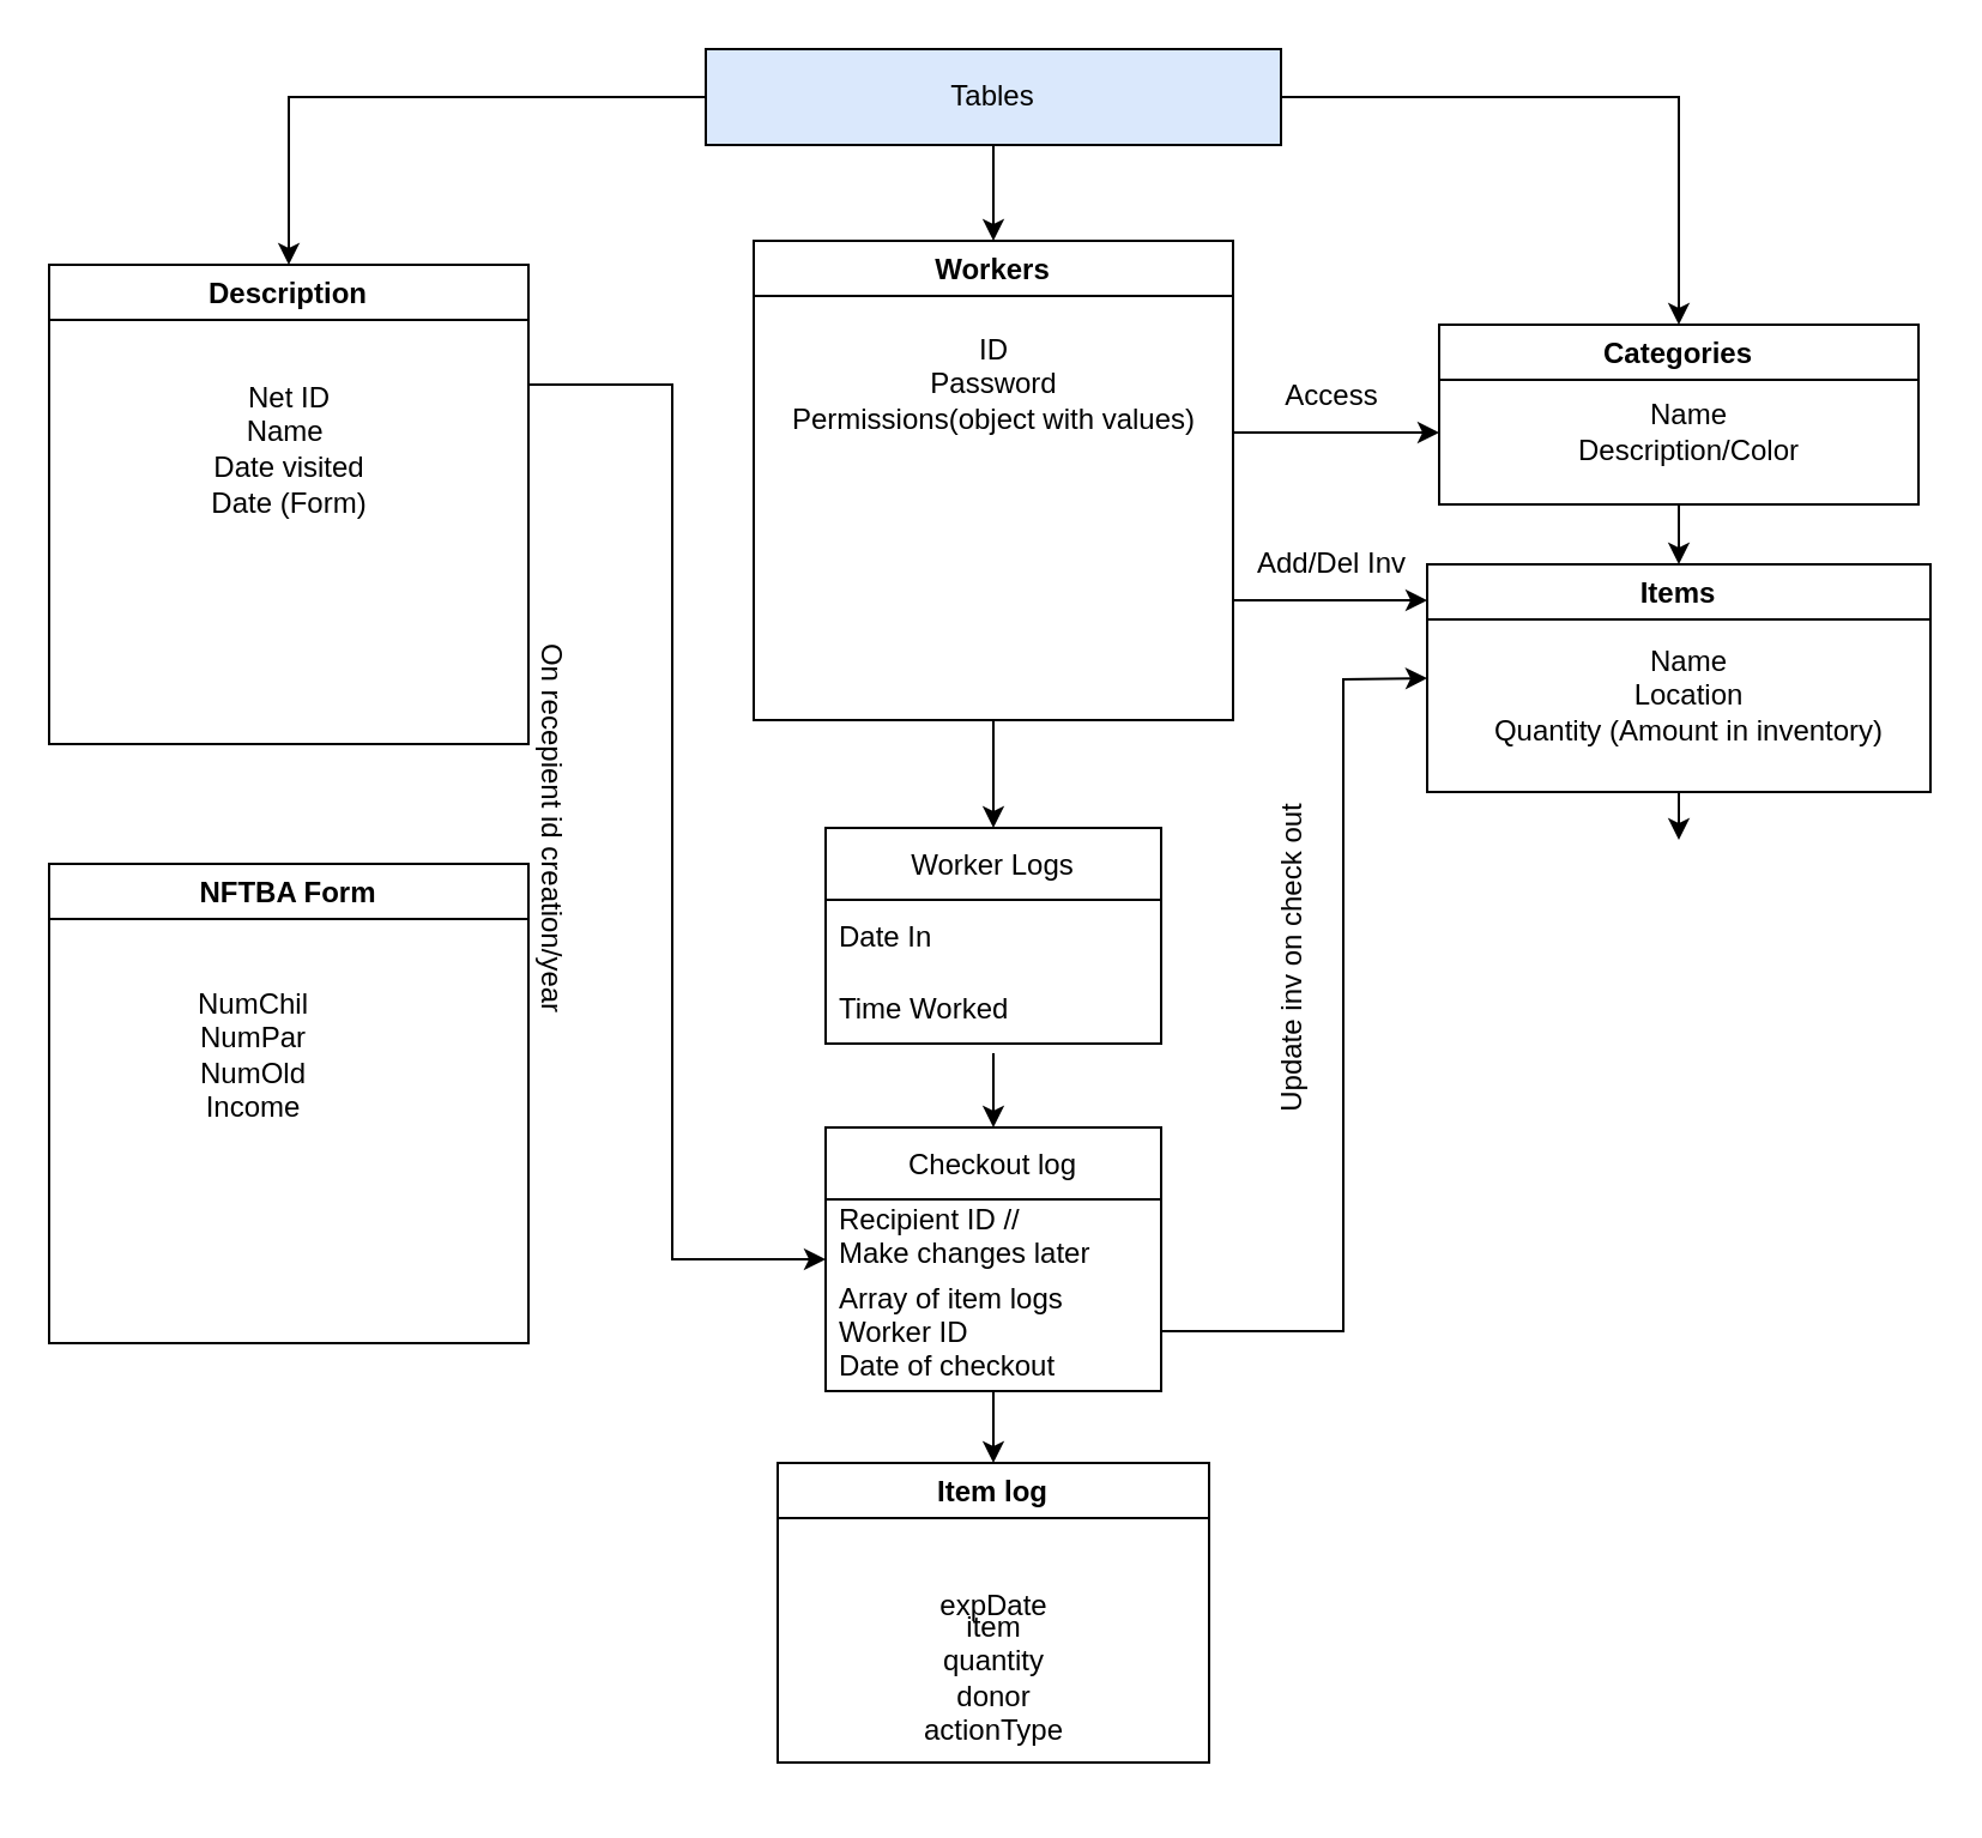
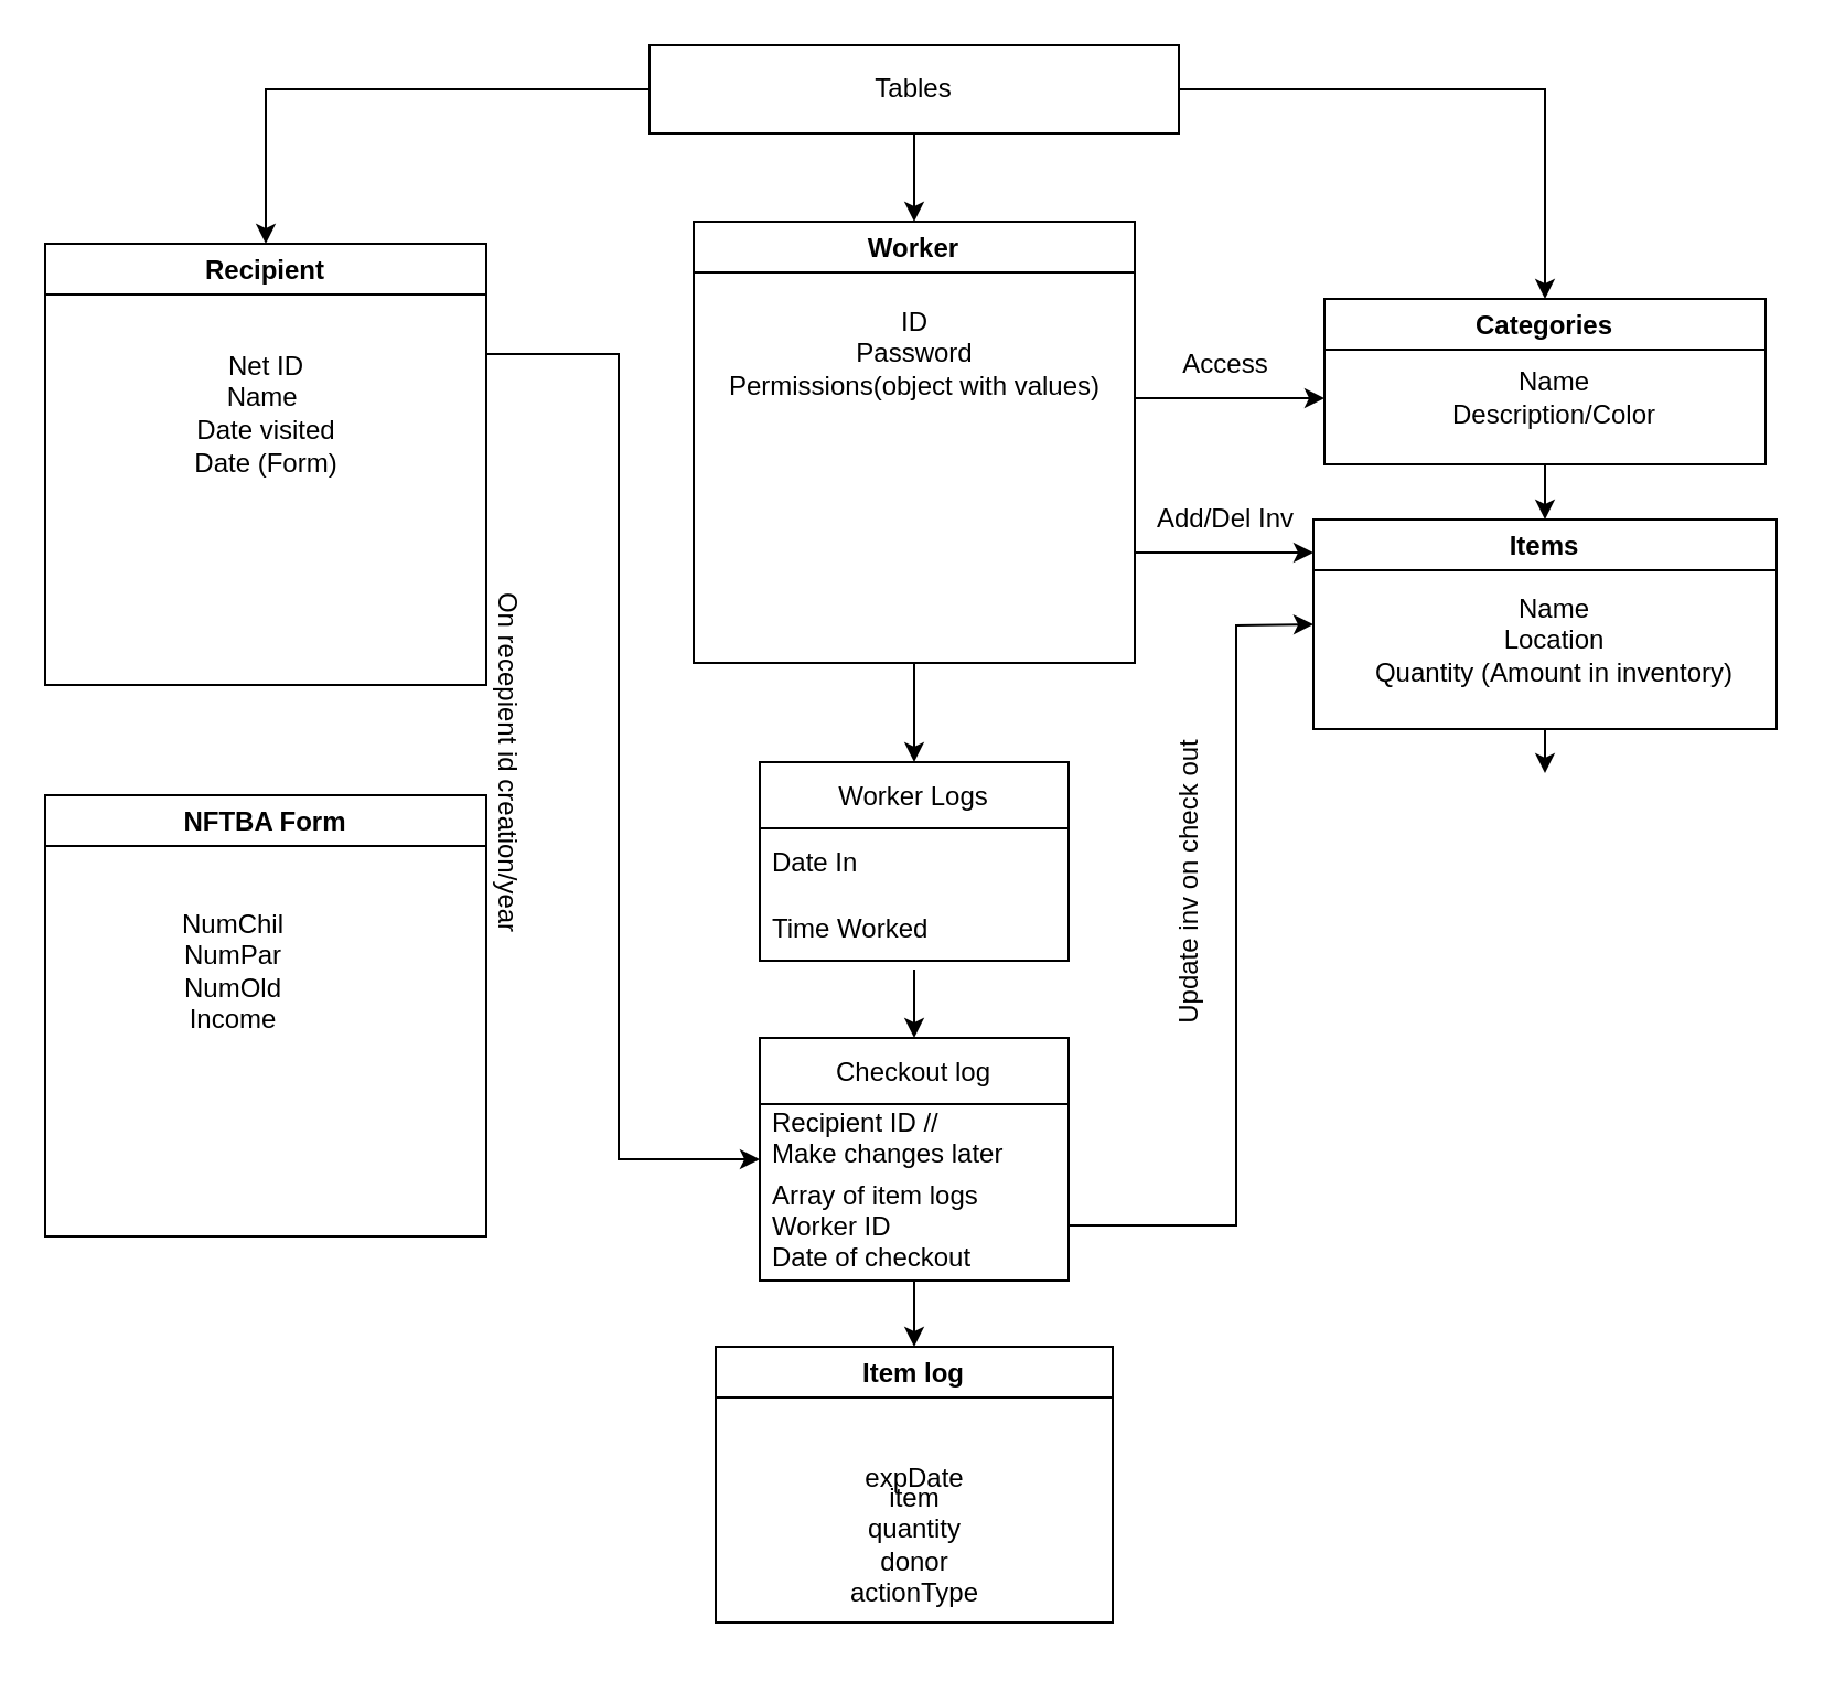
  <mxCell id="0" />
  <mxCell id="1" parent="0" />
- <mxCell id="2" value="Description" style="swimlane;startSize=23;" parent="1" vertex="1"><mxGeometry x="20" y="110" width="200" height="200" as="geometry" /></mxCell>
+ <mxCell id="2" value="Recipient" style="swimlane;startSize=23;" parent="1" vertex="1"><mxGeometry x="20" y="110" width="200" height="200" as="geometry" /></mxCell>
  <mxCell id="3" value="Net ID&lt;br&gt;Name&amp;nbsp;&lt;br&gt;Date visited" style="text;html=1;align=center;verticalAlign=middle;resizable=0;points=[];autosize=1;strokeColor=none;fillColor=none;" parent="2" vertex="1"><mxGeometry x="55" y="40" width="90" height="60" as="geometry" /></mxCell>
  <mxCell id="4" value="Date (Form)" style="text;html=1;align=center;verticalAlign=middle;resizable=0;points=[];autosize=1;strokeColor=none;fillColor=none;" parent="2" vertex="1"><mxGeometry x="55" y="85" width="90" height="30" as="geometry" /></mxCell>
  <mxCell id="5" value="Categories" style="swimlane;" parent="1" vertex="1"><mxGeometry x="600" y="135" width="200" height="75" as="geometry" /></mxCell>
  <mxCell id="6" value="Name&lt;br&gt;Description/Color" style="text;html=1;align=center;verticalAlign=middle;resizable=0;points=[];autosize=1;strokeColor=none;fillColor=none;" parent="5" vertex="1"><mxGeometry x="44" y="25" width="120" height="40" as="geometry" /></mxCell>
  <mxCell id="7" style="edgeStyle=orthogonalEdgeStyle;rounded=0;orthogonalLoop=1;jettySize=auto;html=1;entryX=0.5;entryY=0;entryDx=0;entryDy=0;" parent="1" source="10" target="2" edge="1"><mxGeometry relative="1" as="geometry"><Array as="points"><mxPoint x="120" y="40" /></Array></mxGeometry></mxCell>
  <mxCell id="8" style="edgeStyle=orthogonalEdgeStyle;rounded=0;orthogonalLoop=1;jettySize=auto;html=1;entryX=0.5;entryY=0;entryDx=0;entryDy=0;" parent="1" source="10" target="5" edge="1"><mxGeometry relative="1" as="geometry"><Array as="points"><mxPoint x="700" y="40" /></Array></mxGeometry></mxCell>
  <mxCell id="9" style="edgeStyle=orthogonalEdgeStyle;rounded=0;orthogonalLoop=1;jettySize=auto;html=1;" parent="1" source="10" target="15" edge="1"><mxGeometry relative="1" as="geometry" /></mxCell>
- <mxCell id="10" value="Tables" style="rounded=0;whiteSpace=wrap;html=1;fillColor=#dae8fc;" parent="1" vertex="1"><mxGeometry x="294" y="20" width="240" height="40" as="geometry" /></mxCell>
+ <mxCell id="10" value="Tables" style="rounded=0;whiteSpace=wrap;html=1;" parent="1" vertex="1"><mxGeometry x="294" y="20" width="240" height="40" as="geometry" /></mxCell>
  <mxCell id="11" value="NFTBA Form" style="swimlane;" parent="1" vertex="1"><mxGeometry x="20" y="360" width="200" height="200" as="geometry" /></mxCell>
  <mxCell id="12" value="NumChil&lt;br&gt;NumPar&lt;br&gt;NumOld&lt;br&gt;Income" style="text;html=1;align=center;verticalAlign=middle;resizable=0;points=[];autosize=1;strokeColor=none;fillColor=none;" parent="1" vertex="1"><mxGeometry x="70" y="405" width="70" height="70" as="geometry" /></mxCell>
  <mxCell id="13" value="On recepient id creation/year" style="text;html=1;align=center;verticalAlign=middle;resizable=0;points=[];autosize=1;strokeColor=none;fillColor=none;rotation=90;" parent="1" vertex="1"><mxGeometry x="140" y="330" width="180" height="30" as="geometry" /></mxCell>
  <mxCell id="14" style="edgeStyle=orthogonalEdgeStyle;rounded=0;orthogonalLoop=1;jettySize=auto;html=1;" parent="1" source="15" edge="1"><mxGeometry relative="1" as="geometry"><mxPoint x="600" y="180" as="targetPoint" /><Array as="points"><mxPoint x="600" y="180" /></Array></mxGeometry></mxCell>
- <mxCell id="15" value="Workers" style="swimlane;" parent="1" vertex="1"><mxGeometry x="314" y="100" width="200" height="200" as="geometry" /></mxCell>
+ <mxCell id="15" value="Worker" style="swimlane;" parent="1" vertex="1"><mxGeometry x="314" y="100" width="200" height="200" as="geometry" /></mxCell>
  <mxCell id="16" value="ID&lt;br&gt;Password&lt;br&gt;Permissions(object with values)" style="text;html=1;align=center;verticalAlign=middle;resizable=0;points=[];autosize=1;strokeColor=none;fillColor=none;" parent="15" vertex="1"><mxGeometry x="5" y="30" width="190" height="60" as="geometry" /></mxCell>
  <mxCell id="17" value="Items" style="swimlane;" parent="1" vertex="1"><mxGeometry x="595" y="235" width="210" height="95" as="geometry" /></mxCell>
  <mxCell id="18" value="Name&lt;br&gt;Location&lt;br&gt;Quantity (Amount in inventory)&lt;br&gt;" style="text;html=1;align=center;verticalAlign=middle;resizable=0;points=[];autosize=1;strokeColor=none;fillColor=none;" parent="17" vertex="1"><mxGeometry x="14" y="25" width="190" height="60" as="geometry" /></mxCell>
  <mxCell id="19" value="Item log" style="swimlane;" parent="1" vertex="1"><mxGeometry x="324" y="610" width="180" height="125" as="geometry" /></mxCell>
  <mxCell id="20" value="expDate" style="text;html=1;align=center;verticalAlign=middle;resizable=0;points=[];autosize=1;strokeColor=none;fillColor=none;" parent="19" vertex="1"><mxGeometry x="55" y="45" width="70" height="30" as="geometry" /></mxCell>
  <mxCell id="21" value="&lt;br&gt;" style="text;html=1;align=center;verticalAlign=middle;resizable=0;points=[];autosize=1;strokeColor=none;fillColor=none;" parent="19" vertex="1"><mxGeometry x="100" y="105" width="20" height="30" as="geometry" /></mxCell>
  <mxCell id="22" value="item&lt;br&gt;quantity&lt;br&gt;donor&lt;br&gt;actionType" style="text;html=1;align=center;verticalAlign=middle;resizable=0;points=[];autosize=1;strokeColor=none;fillColor=none;" parent="19" vertex="1"><mxGeometry x="50" y="55" width="80" height="70" as="geometry" /></mxCell>
  <mxCell id="23" value="Access" style="text;html=1;align=center;verticalAlign=middle;resizable=0;points=[];autosize=1;strokeColor=none;fillColor=none;" parent="1" vertex="1"><mxGeometry x="525" y="150" width="60" height="30" as="geometry" /></mxCell>
  <mxCell id="24" value="Checkout log" style="swimlane;fontStyle=0;childLayout=stackLayout;horizontal=1;startSize=30;horizontalStack=0;resizeParent=1;resizeParentMax=0;resizeLast=0;collapsible=1;marginBottom=0;" parent="1" vertex="1"><mxGeometry x="344" y="470" width="140" height="110" as="geometry" /></mxCell>
  <mxCell id="25" value="Recipient ID //&#10;Make changes later" style="text;strokeColor=none;fillColor=none;align=left;verticalAlign=middle;spacingLeft=4;spacingRight=4;overflow=hidden;points=[[0,0.5],[1,0.5]];portConstraint=eastwest;rotatable=0;" parent="24" vertex="1"><mxGeometry y="30" width="140" height="30" as="geometry" /></mxCell>
  <mxCell id="26" value="Array of item logs&#10;Worker ID &#10;Date of checkout" style="text;strokeColor=none;fillColor=none;align=left;verticalAlign=middle;spacingLeft=4;spacingRight=4;overflow=hidden;points=[[0,0.5],[1,0.5]];portConstraint=eastwest;rotatable=0;" parent="24" vertex="1"><mxGeometry y="60" width="140" height="50" as="geometry" /></mxCell>
  <mxCell id="27" value="" style="endArrow=classic;html=1;rounded=0;exitX=1;exitY=0.5;exitDx=0;exitDy=0;entryX=0;entryY=0.5;entryDx=0;entryDy=0;" parent="1" source="26" target="17" edge="1"><mxGeometry width="50" height="50" relative="1" as="geometry"><mxPoint x="534" y="455" as="sourcePoint" /><mxPoint x="600" y="290" as="targetPoint" /><Array as="points"><mxPoint x="560" y="555" /><mxPoint x="560" y="283" /></Array></mxGeometry></mxCell>
  <mxCell id="28" value="" style="endArrow=classic;html=1;rounded=0;entryX=0;entryY=0.158;entryDx=0;entryDy=0;exitX=1;exitY=0.75;exitDx=0;exitDy=0;entryPerimeter=0;" parent="1" source="15" target="17" edge="1"><mxGeometry width="50" height="50" relative="1" as="geometry"><mxPoint x="520" y="259" as="sourcePoint" /><mxPoint x="560" y="210" as="targetPoint" /></mxGeometry></mxCell>
  <mxCell id="29" value="Add/Del Inv" style="text;html=1;align=center;verticalAlign=middle;resizable=0;points=[];autosize=1;strokeColor=none;fillColor=none;" parent="1" vertex="1"><mxGeometry x="510" y="220" width="90" height="30" as="geometry" /></mxCell>
  <mxCell id="30" value="Update inv on check out" style="text;html=1;align=center;verticalAlign=middle;resizable=0;points=[];autosize=1;strokeColor=none;fillColor=none;rotation=-90;" parent="1" vertex="1"><mxGeometry x="464" y="385" width="150" height="30" as="geometry" /></mxCell>
  <mxCell id="31" value="Worker Logs" style="swimlane;fontStyle=0;childLayout=stackLayout;horizontal=1;startSize=30;horizontalStack=0;resizeParent=1;resizeParentMax=0;resizeLast=0;collapsible=1;marginBottom=0;" parent="1" vertex="1"><mxGeometry x="344" y="345" width="140" height="90" as="geometry" /></mxCell>
  <mxCell id="32" value="Date In" style="text;strokeColor=none;fillColor=none;align=left;verticalAlign=middle;spacingLeft=4;spacingRight=4;overflow=hidden;points=[[0,0.5],[1,0.5]];portConstraint=eastwest;rotatable=0;" parent="31" vertex="1"><mxGeometry y="30" width="140" height="30" as="geometry" /></mxCell>
  <mxCell id="33" value="Time Worked" style="text;strokeColor=none;fillColor=none;align=left;verticalAlign=middle;spacingLeft=4;spacingRight=4;overflow=hidden;points=[[0,0.5],[1,0.5]];portConstraint=eastwest;rotatable=0;" parent="31" vertex="1"><mxGeometry y="60" width="140" height="30" as="geometry" /></mxCell>
  <mxCell id="34" value="" style="endArrow=classic;html=1;rounded=0;exitX=0.5;exitY=1;exitDx=0;exitDy=0;entryX=0.5;entryY=0;entryDx=0;entryDy=0;" parent="1" source="15" target="31" edge="1"><mxGeometry width="50" height="50" relative="1" as="geometry"><mxPoint x="390" y="260" as="sourcePoint" /><mxPoint x="440" y="210" as="targetPoint" /></mxGeometry></mxCell>
  <mxCell id="35" value="" style="endArrow=classic;html=1;rounded=0;exitX=0.5;exitY=1;exitDx=0;exitDy=0;entryX=0.5;entryY=0;entryDx=0;entryDy=0;" parent="1" source="5" target="17" edge="1"><mxGeometry width="50" height="50" relative="1" as="geometry"><mxPoint x="700" y="230" as="sourcePoint" /><mxPoint x="440" y="260" as="targetPoint" /></mxGeometry></mxCell>
  <mxCell id="36" value="" style="endArrow=classic;html=1;rounded=0;exitX=1;exitY=0.25;exitDx=0;exitDy=0;entryX=0;entryY=0.5;entryDx=0;entryDy=0;" parent="1" source="2" target="24" edge="1"><mxGeometry width="50" height="50" relative="1" as="geometry"><mxPoint x="250" y="505" as="sourcePoint" /><mxPoint x="300" y="455" as="targetPoint" /><Array as="points"><mxPoint x="280" y="160" /><mxPoint x="280" y="525" /></Array></mxGeometry></mxCell>
  <mxCell id="37" value="" style="endArrow=classic;html=1;rounded=0;entryX=0.5;entryY=0;entryDx=0;entryDy=0;exitX=0.5;exitY=1.133;exitDx=0;exitDy=0;exitPerimeter=0;" parent="1" source="33" target="24" edge="1"><mxGeometry width="50" height="50" relative="1" as="geometry"><mxPoint x="414" y="450" as="sourcePoint" /><mxPoint x="450" y="350" as="targetPoint" /></mxGeometry></mxCell>
  <mxCell id="38" value="" style="endArrow=classic;html=1;rounded=0;exitX=0.5;exitY=1;exitDx=0;exitDy=0;entryX=0.5;entryY=0;entryDx=0;entryDy=0;" parent="1" source="17" edge="1"><mxGeometry width="50" height="50" relative="1" as="geometry"><mxPoint x="400" y="400" as="sourcePoint" /><mxPoint x="700" y="350" as="targetPoint" /></mxGeometry></mxCell>
  <mxCell id="39" value="" style="endArrow=classic;html=1;rounded=0;entryX=0.5;entryY=0;entryDx=0;entryDy=0;exitX=0.5;exitY=1;exitDx=0;exitDy=0;exitPerimeter=0;" parent="1" source="26" target="19" edge="1"><mxGeometry width="50" height="50" relative="1" as="geometry"><mxPoint x="290" y="580" as="sourcePoint" /><mxPoint x="370" y="400" as="targetPoint" /></mxGeometry></mxCell>
